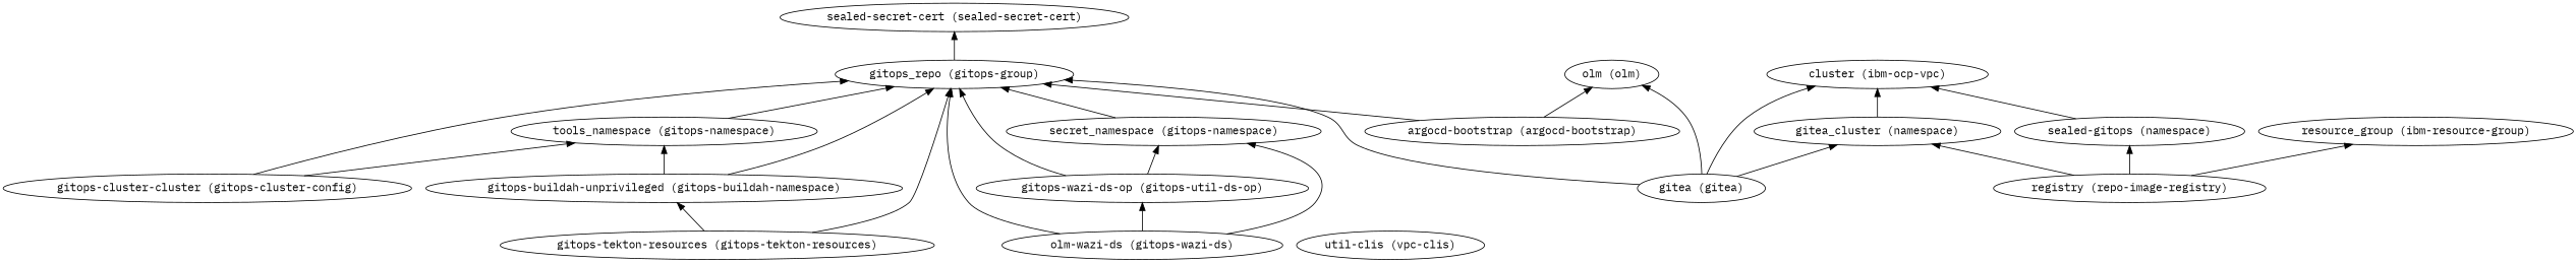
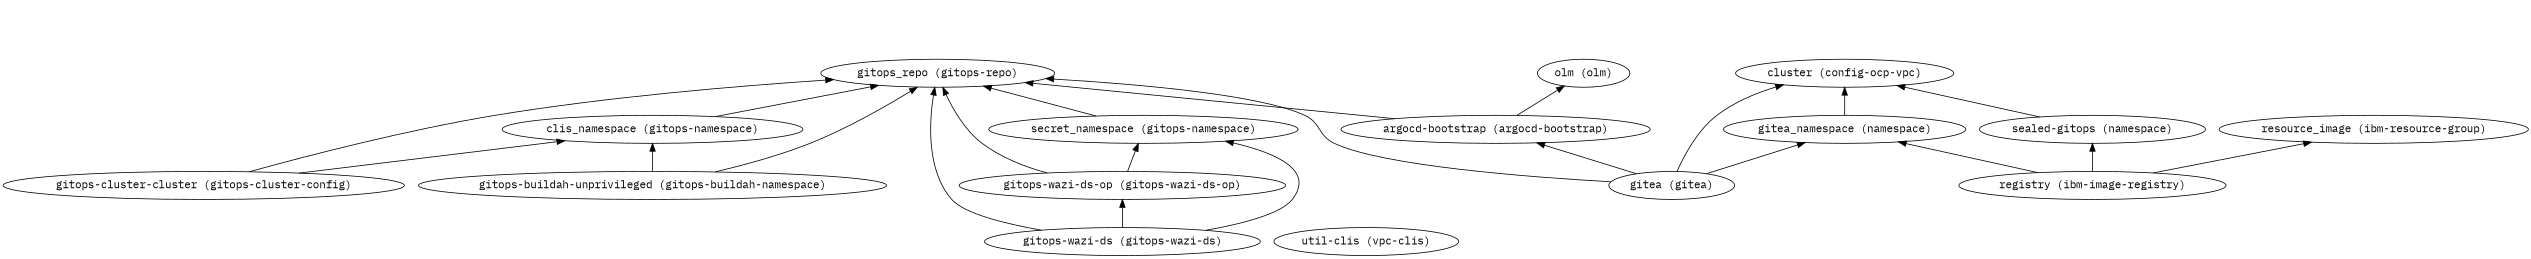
  digraph {
    fontname="IBM Plex Mono"
    rankdir=BT
    node [fontname="IBM Plex Mono"]
    edge [fontname="IBM Plex Mono"]
-   "gitops_repo (gitops-repo)" [label="gitops_repo (gitops-group)"]
-   "sealed-secret-cert (sealed-secret-cert)"
+   "gitops_repo (gitops-repo)"
    "gitea (gitea)"
-   "cluster (ibm-ocp-vpc)"
+   "cluster (ibm-ocp-vpc)" [label="cluster (config-ocp-vpc)"]
    "olm (olm)"
-   "gitea_namespace (namespace)" [label="gitea_cluster (namespace)"]
+   "gitea_namespace (namespace)"
    "argocd-bootstrap (argocd-bootstrap)"
    n8 [label="gitops-cluster-cluster (gitops-cluster-config)"]
-   "tools_namespace (gitops-namespace)"
+   "tools_namespace (gitops-namespace)" [label="clis_namespace (gitops-namespace)"]
    n10 [label="secret_namespace (gitops-namespace)"]
-   "gitops-tekton-resources (gitops-tekton-resources)"
    n12 [label="gitops-buildah-unprivileged (gitops-buildah-namespace)"]
-   "gitops-wazi-ds (gitops-wazi-ds)" [label="olm-wazi-ds (gitops-wazi-ds)"]
-   "gitops-wazi-ds-op (gitops-wazi-ds-op)" [label="gitops-wazi-ds-op (gitops-util-ds-op)"]
+   "gitops-wazi-ds (gitops-wazi-ds)"
+   "gitops-wazi-ds-op (gitops-wazi-ds-op)"
    n15 [label="sealed-gitops (namespace)"]
-   "registry (ibm-image-registry)" [label="registry (repo-image-registry)"]
-   "resource_group (ibm-resource-group)"
+   "registry (ibm-image-registry)"
+   "resource_group (ibm-resource-group)" [label="resource_image (ibm-resource-group)"]
    n18 [label="util-clis (vpc-clis)"]
-   "gitops_repo (gitops-repo)" -> "sealed-secret-cert (sealed-secret-cert)"
    "gitea (gitea)" -> "gitops_repo (gitops-repo)"
    "gitea (gitea)" -> "cluster (ibm-ocp-vpc)"
-   "gitea (gitea)" -> "olm (olm)"
+   "gitea (gitea)" -> "argocd-bootstrap (argocd-bootstrap)"
    "gitea (gitea)" -> "gitea_namespace (namespace)"
    "gitea_namespace (namespace)" -> "cluster (ibm-ocp-vpc)"
    "argocd-bootstrap (argocd-bootstrap)" -> "gitops_repo (gitops-repo)"
    "argocd-bootstrap (argocd-bootstrap)" -> "olm (olm)"
    n8 -> "gitops_repo (gitops-repo)"
    n8 -> "tools_namespace (gitops-namespace)"
    "tools_namespace (gitops-namespace)" -> "gitops_repo (gitops-repo)"
    n10 -> "gitops_repo (gitops-repo)"
-   "gitops-tekton-resources (gitops-tekton-resources)" -> "gitops_repo (gitops-repo)"
-   "gitops-tekton-resources (gitops-tekton-resources)" -> n12
    n12 -> "gitops_repo (gitops-repo)"
    n12 -> "tools_namespace (gitops-namespace)"
    "gitops-wazi-ds (gitops-wazi-ds)" -> "gitops_repo (gitops-repo)"
    "gitops-wazi-ds (gitops-wazi-ds)" -> n10
    "gitops-wazi-ds (gitops-wazi-ds)" -> "gitops-wazi-ds-op (gitops-wazi-ds-op)"
    "gitops-wazi-ds-op (gitops-wazi-ds-op)" -> "gitops_repo (gitops-repo)"
    "gitops-wazi-ds-op (gitops-wazi-ds-op)" -> n10
    n15 -> "cluster (ibm-ocp-vpc)"
    "registry (ibm-image-registry)" -> "gitea_namespace (namespace)"
    "registry (ibm-image-registry)" -> n15
    "registry (ibm-image-registry)" -> "resource_group (ibm-resource-group)"
  }
